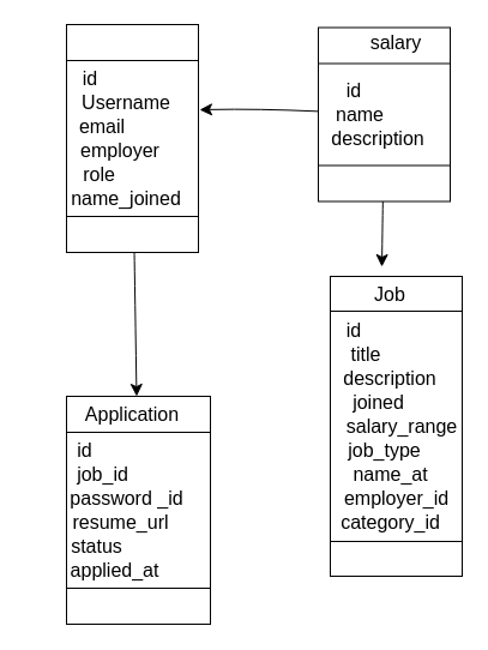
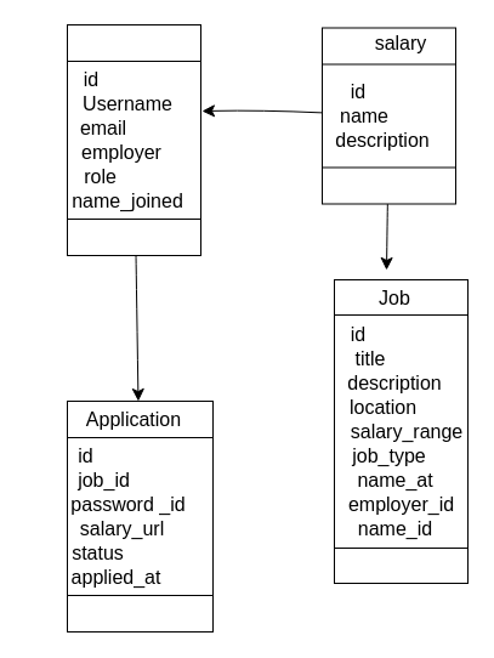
  <mxCell id="0" />
  <mxCell id="1" parent="0" />
  <mxCell id="2" value="" style="edgeStyle=none;curved=1;rounded=0;orthogonalLoop=1;jettySize=auto;html=1;fontSize=12;startSize=8;endSize=8;" edge="1" parent="1" source="3" target="29"><mxGeometry relative="1" as="geometry" /></mxCell>
  <mxCell id="3" value="" style="shape=process;whiteSpace=wrap;html=1;backgroundOutline=1;direction=south;size=0.158;" vertex="1" parent="1"><mxGeometry x="55" y="20" width="110" height="190" as="geometry" /></mxCell>
  <mxCell id="4" value="id" style="text;strokeColor=none;fillColor=none;html=1;align=center;verticalAlign=middle;whiteSpace=wrap;rounded=0;fontSize=16;" vertex="1" parent="1"><mxGeometry x="45" y="50" width="60" height="30" as="geometry" /></mxCell>
  <mxCell id="5" value="Username" style="text;strokeColor=none;fillColor=none;html=1;align=center;verticalAlign=middle;whiteSpace=wrap;rounded=0;fontSize=16;" vertex="1" parent="1"><mxGeometry x="75" y="70" width="60" height="30" as="geometry" /></mxCell>
  <mxCell id="6" value="email" style="text;strokeColor=none;fillColor=none;html=1;align=center;verticalAlign=middle;whiteSpace=wrap;rounded=0;fontSize=16;" vertex="1" parent="1"><mxGeometry x="55" y="90" width="60" height="30" as="geometry" /></mxCell>
  <mxCell id="7" value="employer" style="text;strokeColor=none;fillColor=none;html=1;align=center;verticalAlign=middle;whiteSpace=wrap;rounded=0;fontSize=16;" vertex="1" parent="1"><mxGeometry x="65" y="110" width="70" height="30" as="geometry" /></mxCell>
  <mxCell id="8" value="role" style="text;strokeColor=none;fillColor=none;html=1;align=center;verticalAlign=middle;whiteSpace=wrap;rounded=0;fontSize=16;" vertex="1" parent="1"><mxGeometry x="50" y="130" width="65" height="30" as="geometry" /></mxCell>
  <mxCell id="9" value="name_joined" style="text;strokeColor=none;fillColor=none;html=1;align=center;verticalAlign=middle;whiteSpace=wrap;rounded=0;fontSize=16;" vertex="1" parent="1"><mxGeometry x="75" y="150" width="60" height="30" as="geometry" /></mxCell>
  <mxCell id="10" value="" style="edgeStyle=none;curved=1;rounded=0;orthogonalLoop=1;jettySize=auto;html=1;fontSize=12;startSize=8;endSize=8;entryX=0.374;entryY=-0.009;entryDx=0;entryDy=0;entryPerimeter=0;" edge="1" parent="1" source="12" target="3"><mxGeometry relative="1" as="geometry"><mxPoint x="175" y="110" as="targetPoint" /><Array as="points"><mxPoint x="215" y="90" /></Array></mxGeometry></mxCell>
  <mxCell id="11" value="" style="edgeStyle=none;curved=1;rounded=0;orthogonalLoop=1;jettySize=auto;html=1;fontSize=12;startSize=8;endSize=8;entryX=0.383;entryY=-0.267;entryDx=0;entryDy=0;entryPerimeter=0;" edge="1" parent="1" source="12" target="19"><mxGeometry relative="1" as="geometry" /></mxCell>
  <mxCell id="12" value="" style="shape=process;whiteSpace=wrap;html=1;backgroundOutline=1;direction=south;size=0.207;" vertex="1" parent="1"><mxGeometry x="265" y="22.5" width="110" height="145" as="geometry" /></mxCell>
  <mxCell id="13" style="edgeStyle=none;curved=1;rounded=0;orthogonalLoop=1;jettySize=auto;html=1;exitX=1;exitY=0.5;exitDx=0;exitDy=0;fontSize=12;startSize=8;endSize=8;" edge="1" parent="1" source="12" target="12"><mxGeometry relative="1" as="geometry" /></mxCell>
  <mxCell id="14" value="salary" style="text;strokeColor=none;fillColor=none;html=1;align=center;verticalAlign=middle;whiteSpace=wrap;rounded=0;fontSize=16;" vertex="1" parent="1"><mxGeometry x="300" y="20" width="60" height="30" as="geometry" /></mxCell>
  <mxCell id="15" value="id" style="text;strokeColor=none;fillColor=none;html=1;align=center;verticalAlign=middle;whiteSpace=wrap;rounded=0;fontSize=16;" vertex="1" parent="1"><mxGeometry x="265" y="60" width="60" height="30" as="geometry" /></mxCell>
  <mxCell id="16" value="name" style="text;strokeColor=none;align=center;fillColor=none;html=1;verticalAlign=middle;whiteSpace=wrap;rounded=0;fontSize=16;" vertex="1" parent="1"><mxGeometry x="270" y="80" width="60" height="30" as="geometry" /></mxCell>
  <mxCell id="17" value="description" style="text;strokeColor=none;fillColor=none;html=1;align=center;verticalAlign=middle;whiteSpace=wrap;rounded=0;fontSize=16;" vertex="1" parent="1"><mxGeometry x="285" y="100" width="60" height="30" as="geometry" /></mxCell>
  <mxCell id="18" value="" style="shape=process;whiteSpace=wrap;html=1;backgroundOutline=1;direction=south;size=0.115;" vertex="1" parent="1"><mxGeometry x="275" y="230" width="110" height="250" as="geometry" /></mxCell>
  <mxCell id="19" value="Job" style="text;strokeColor=none;fillColor=none;html=1;align=center;verticalAlign=middle;whiteSpace=wrap;rounded=0;fontSize=16;" vertex="1" parent="1"><mxGeometry x="295" y="230" width="60" height="30" as="geometry" /></mxCell>
  <mxCell id="20" value="id" style="text;strokeColor=none;fillColor=none;html=1;align=center;verticalAlign=middle;whiteSpace=wrap;rounded=0;fontSize=16;" vertex="1" parent="1"><mxGeometry x="265" y="260" width="60" height="30" as="geometry" /></mxCell>
  <mxCell id="21" value="title" style="text;strokeColor=none;fillColor=none;html=1;align=center;verticalAlign=middle;whiteSpace=wrap;rounded=0;fontSize=16;" vertex="1" parent="1"><mxGeometry x="275" y="280" width="60" height="30" as="geometry" /></mxCell>
  <mxCell id="22" value="description" style="text;strokeColor=none;fillColor=none;html=1;align=center;verticalAlign=middle;whiteSpace=wrap;rounded=0;fontSize=16;" vertex="1" parent="1"><mxGeometry x="295" y="300" width="60" height="30" as="geometry" /></mxCell>
- <mxCell id="23" value="joined" style="text;html=1;align=center;verticalAlign=middle;resizable=0;points=[];autosize=1;strokeColor=none;fillColor=none;fontSize=16;" vertex="1" parent="1"><mxGeometry x="275" y="320" width="80" height="30" as="geometry" /></mxCell>
+ <mxCell id="23" value="location" style="text;html=1;align=center;verticalAlign=middle;resizable=0;points=[];autosize=1;strokeColor=none;fillColor=none;fontSize=16;" vertex="1" parent="1"><mxGeometry x="275" y="320" width="80" height="30" as="geometry" /></mxCell>
  <mxCell id="24" value="salary_range" style="text;strokeColor=none;fillColor=none;html=1;align=center;verticalAlign=middle;whiteSpace=wrap;rounded=0;fontSize=16;" vertex="1" parent="1"><mxGeometry x="305" y="340" width="60" height="30" as="geometry" /></mxCell>
  <mxCell id="25" value="job_type" style="text;html=1;align=center;verticalAlign=middle;resizable=0;points=[];autosize=1;strokeColor=none;fillColor=none;fontSize=16;" vertex="1" parent="1"><mxGeometry x="280" y="360" width="80" height="30" as="geometry" /></mxCell>
  <mxCell id="26" value="name_at" style="text;html=1;align=center;verticalAlign=middle;resizable=0;points=[];autosize=1;strokeColor=none;fillColor=none;fontSize=16;" vertex="1" parent="1"><mxGeometry x="275" y="380" width="100" height="30" as="geometry" /></mxCell>
  <mxCell id="27" value="employer_id" style="text;html=1;align=center;verticalAlign=middle;resizable=0;points=[];autosize=1;strokeColor=none;fillColor=none;fontSize=16;" vertex="1" parent="1"><mxGeometry x="275" y="400" width="110" height="30" as="geometry" /></mxCell>
- <mxCell id="28" value="category_id" style="text;html=1;align=center;verticalAlign=middle;resizable=0;points=[];autosize=1;strokeColor=none;fillColor=none;fontSize=16;" vertex="1" parent="1"><mxGeometry x="270" y="420" width="110" height="30" as="geometry" /></mxCell>
+ <mxCell id="28" value="name_id" style="text;html=1;align=center;verticalAlign=middle;resizable=0;points=[];autosize=1;strokeColor=none;fillColor=none;fontSize=16;" vertex="1" parent="1"><mxGeometry x="270" y="420" width="110" height="30" as="geometry" /></mxCell>
  <mxCell id="29" value="" style="shape=process;whiteSpace=wrap;html=1;backgroundOutline=1;direction=south;size=0.158;" vertex="1" parent="1"><mxGeometry x="55" y="330" width="120" height="190" as="geometry" /></mxCell>
  <mxCell id="30" value="Application" style="text;strokeColor=none;fillColor=none;html=1;align=center;verticalAlign=middle;whiteSpace=wrap;rounded=0;fontSize=16;" vertex="1" parent="1"><mxGeometry x="20" y="330" width="180" height="30" as="geometry" /></mxCell>
  <mxCell id="31" value="id" style="text;html=1;align=center;verticalAlign=middle;resizable=0;points=[];autosize=1;strokeColor=none;fillColor=none;fontSize=16;" vertex="1" parent="1"><mxGeometry x="50" y="360" width="40" height="30" as="geometry" /></mxCell>
  <mxCell id="32" value="job_id" style="text;html=1;align=center;verticalAlign=middle;resizable=0;points=[];autosize=1;strokeColor=none;fillColor=none;fontSize=16;" vertex="1" parent="1"><mxGeometry x="50" y="380" width="70" height="30" as="geometry" /></mxCell>
  <mxCell id="33" value="password _id" style="text;html=1;align=center;verticalAlign=middle;resizable=0;points=[];autosize=1;strokeColor=none;fillColor=none;fontSize=16;" vertex="1" parent="1"><mxGeometry x="50" y="400" width="110" height="30" as="geometry" /></mxCell>
- <mxCell id="34" value="resume_url" style="text;html=1;align=center;verticalAlign=middle;resizable=0;points=[];autosize=1;strokeColor=none;fillColor=none;fontSize=16;" vertex="1" parent="1"><mxGeometry x="50" y="420" width="100" height="30" as="geometry" /></mxCell>
+ <mxCell id="34" value="salary_url" style="text;html=1;align=center;verticalAlign=middle;resizable=0;points=[];autosize=1;strokeColor=none;fillColor=none;fontSize=16;" vertex="1" parent="1"><mxGeometry x="50" y="420" width="100" height="30" as="geometry" /></mxCell>
  <mxCell id="35" value="status" style="text;html=1;align=center;verticalAlign=middle;resizable=0;points=[];autosize=1;strokeColor=none;fillColor=none;fontSize=16;" vertex="1" parent="1"><mxGeometry x="45" y="440" width="70" height="30" as="geometry" /></mxCell>
  <mxCell id="36" value="applied_at" style="text;html=1;align=center;verticalAlign=middle;resizable=0;points=[];autosize=1;strokeColor=none;fillColor=none;fontSize=16;" vertex="1" parent="1"><mxGeometry x="45" y="460" width="100" height="30" as="geometry" /></mxCell>
